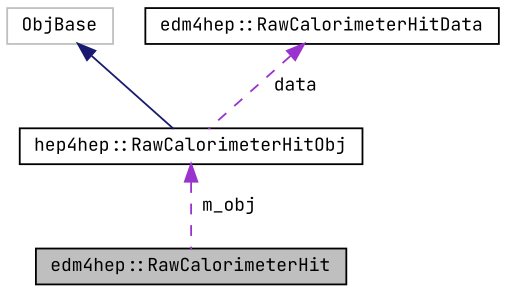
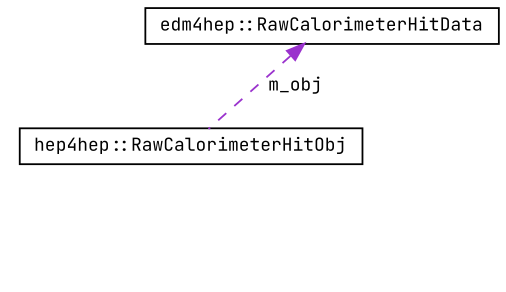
  digraph {
    fontname="JetBrains Mono"
    node [color=black fillcolor=white fontname="JetBrains Mono" fontsize=10 shape=record style=filled]
    edge [color=darkorchid3 dir=back fontname="JetBrains Mono" fontsize=10 labelfontname=Helvetica labelfontsize=10 style=dashed]
-   n1 [fillcolor=grey75 fontcolor=black height=0.2 label="edm4hep::RawCalorimeterHit" width=0.4]
    n2 [height=0.2 label="hep4hep::RawCalorimeterHitObj" width=0.4]
-   n3 [color=grey75 height=0.2 label=ObjBase width=0.4]
    n4 [height=0.2 label="edm4hep::RawCalorimeterHitData" width=0.4]
-   n2 -> n1 [label=" m_obj"]
-   n3 -> n2 [color=midnightblue style=solid]
-   n4 -> n2 [label=" data"]
+   n4 -> n2 [label=" m_obj"]
  }
